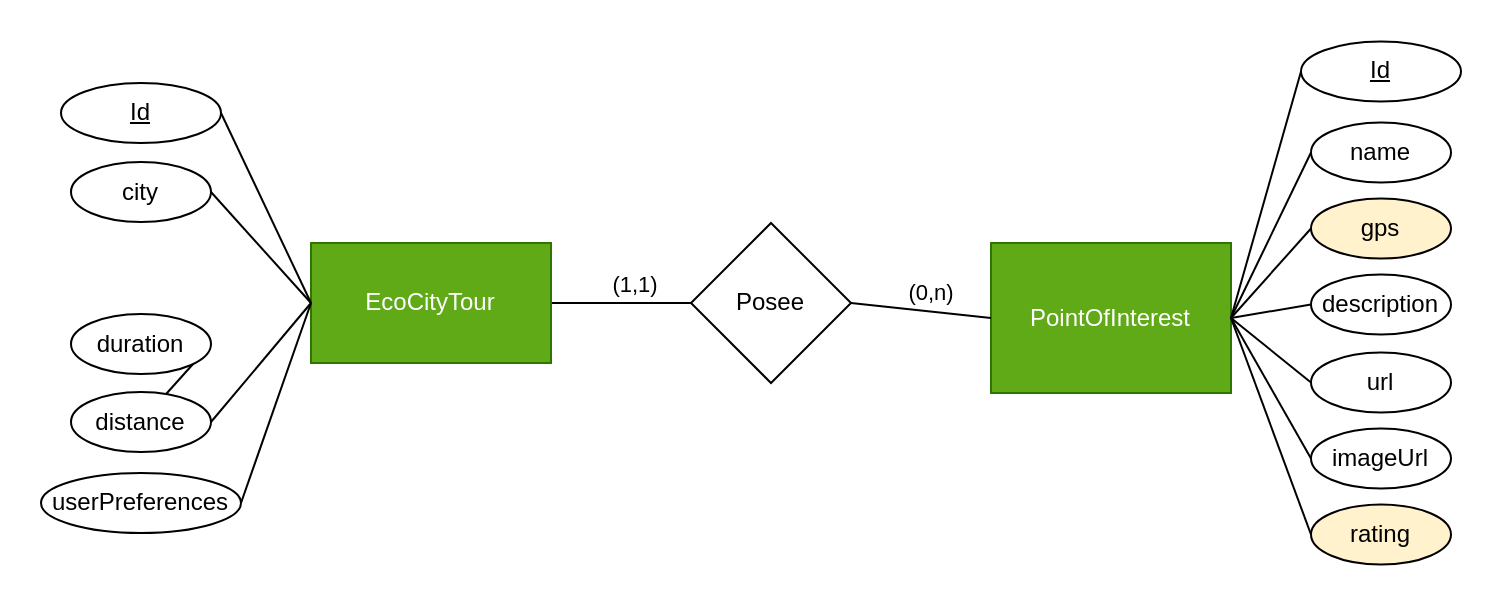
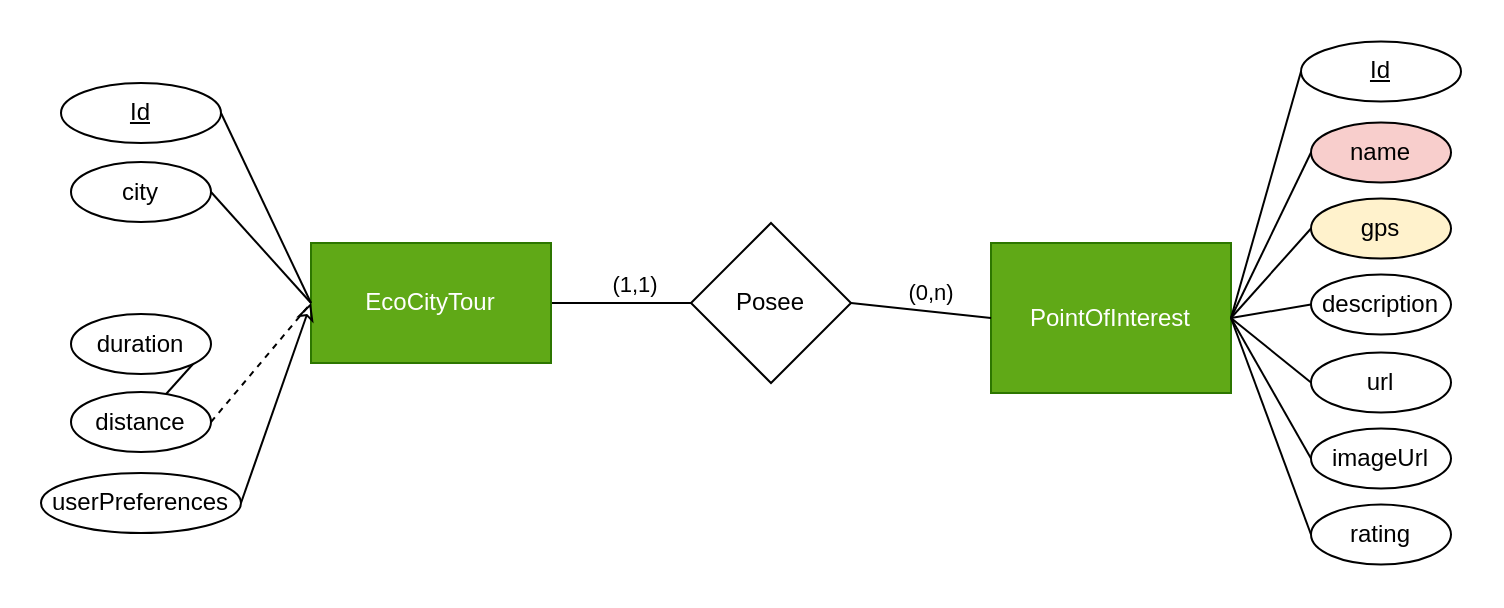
  <mxCell id="0" />
  <mxCell id="1" parent="0" />
  <mxCell id="2" style="edgeStyle=none;html=1;exitX=1;exitY=0.5;exitDx=0;exitDy=0;entryX=0;entryY=0.5;entryDx=0;entryDy=0;endArrow=none;endFill=0;" parent="1" source="4" target="8" edge="1"><mxGeometry relative="1" as="geometry" /></mxCell>
  <mxCell id="3" value="(1,1)" style="edgeLabel;html=1;align=center;verticalAlign=middle;resizable=0;points=[];" parent="2" vertex="1" connectable="0"><mxGeometry x="-0.323" y="-1" relative="1" as="geometry"><mxPoint x="17" y="-11" as="offset" /></mxGeometry></mxCell>
  <mxCell id="4" value="EcoCityTour" style="rounded=0;whiteSpace=wrap;html=1;fillColor=#60a917;fontColor=#ffffff;strokeColor=#2D7600;" parent="1" vertex="1"><mxGeometry x="155" y="121" width="120" height="60" as="geometry" /></mxCell>
  <mxCell id="5" value="PointOfInterest" style="rounded=0;whiteSpace=wrap;html=1;fillColor=#60a917;fontColor=#ffffff;strokeColor=#2D7600;" parent="1" vertex="1"><mxGeometry x="495" y="121" width="120" height="75" as="geometry" /></mxCell>
  <mxCell id="6" style="edgeStyle=none;html=1;exitX=1;exitY=0.5;exitDx=0;exitDy=0;entryX=0;entryY=0.5;entryDx=0;entryDy=0;endArrow=none;endFill=0;" parent="1" source="8" target="5" edge="1"><mxGeometry relative="1" as="geometry" /></mxCell>
  <mxCell id="7" value="(0,n)" style="edgeLabel;html=1;align=center;verticalAlign=middle;resizable=0;points=[];" parent="6" vertex="1" connectable="0"><mxGeometry x="0.258" y="1" relative="1" as="geometry"><mxPoint x="-4" y="-9" as="offset" /></mxGeometry></mxCell>
  <mxCell id="8" value="Posee" style="rhombus;whiteSpace=wrap;html=1;" parent="1" vertex="1"><mxGeometry x="345" y="111" width="80" height="80" as="geometry" /></mxCell>
  <mxCell id="9" style="edgeStyle=none;html=1;exitX=0;exitY=0.5;exitDx=0;exitDy=0;entryX=1;entryY=0.5;entryDx=0;entryDy=0;endArrow=none;endFill=0;" parent="1" source="10" target="5" edge="1"><mxGeometry relative="1" as="geometry" /></mxCell>
- <mxCell id="10" value="name" style="ellipse;whiteSpace=wrap;html=1;" parent="1" vertex="1"><mxGeometry x="655" y="60.75" width="70" height="30" as="geometry" /></mxCell>
+ <mxCell id="10" value="name" style="ellipse;whiteSpace=wrap;html=1;fillColor=#f8cecc;" parent="1" vertex="1"><mxGeometry x="655" y="60.75" width="70" height="30" as="geometry" /></mxCell>
  <mxCell id="11" style="edgeStyle=none;html=1;exitX=0;exitY=0.5;exitDx=0;exitDy=0;entryX=1;entryY=0.5;entryDx=0;entryDy=0;endArrow=none;endFill=0;" parent="1" source="12" target="5" edge="1"><mxGeometry relative="1" as="geometry" /></mxCell>
  <mxCell id="12" value="description" style="ellipse;whiteSpace=wrap;html=1;" parent="1" vertex="1"><mxGeometry x="655" y="136.75" width="70" height="30" as="geometry" /></mxCell>
  <mxCell id="13" style="edgeStyle=none;html=1;exitX=0;exitY=0.5;exitDx=0;exitDy=0;endArrow=none;endFill=0;entryX=1;entryY=0.5;entryDx=0;entryDy=0;" parent="1" source="14" edge="1" target="5"><mxGeometry relative="1" as="geometry"><mxPoint x="615" y="191" as="targetPoint" /></mxGeometry></mxCell>
  <mxCell id="14" value="url" style="ellipse;whiteSpace=wrap;html=1;" parent="1" vertex="1"><mxGeometry x="655" y="175.75" width="70" height="30" as="geometry" /></mxCell>
  <mxCell id="15" style="edgeStyle=none;html=1;exitX=0;exitY=0.5;exitDx=0;exitDy=0;endArrow=none;endFill=0;entryX=1;entryY=0.5;entryDx=0;entryDy=0;" parent="1" source="16" edge="1" target="5"><mxGeometry relative="1" as="geometry"><mxPoint x="615" y="191" as="targetPoint" /></mxGeometry></mxCell>
  <mxCell id="16" value="imageUrl" style="ellipse;whiteSpace=wrap;html=1;" parent="1" vertex="1"><mxGeometry x="655" y="213.75" width="70" height="30" as="geometry" /></mxCell>
  <mxCell id="17" style="edgeStyle=none;html=1;exitX=0;exitY=0.5;exitDx=0;exitDy=0;endArrow=none;endFill=0;entryX=1;entryY=0.5;entryDx=0;entryDy=0;" parent="1" source="18" edge="1" target="5"><mxGeometry relative="1" as="geometry"><mxPoint x="615" y="191" as="targetPoint" /></mxGeometry></mxCell>
- <mxCell id="18" value="rating" style="ellipse;whiteSpace=wrap;html=1;fillColor=#fff2cc;" parent="1" vertex="1"><mxGeometry x="655" y="251.75" width="70" height="30" as="geometry" /></mxCell>
+ <mxCell id="18" value="rating" style="ellipse;whiteSpace=wrap;html=1;" parent="1" vertex="1"><mxGeometry x="655" y="251.75" width="70" height="30" as="geometry" /></mxCell>
  <mxCell id="19" style="edgeStyle=none;html=1;exitX=0;exitY=0.5;exitDx=0;exitDy=0;entryX=1;entryY=0.5;entryDx=0;entryDy=0;endArrow=none;endFill=0;" parent="1" source="20" target="5" edge="1"><mxGeometry relative="1" as="geometry" /></mxCell>
  <mxCell id="20" value="gps" style="ellipse;whiteSpace=wrap;html=1;fillColor=#fff2cc;" parent="1" vertex="1"><mxGeometry x="655" y="98.75" width="70" height="30" as="geometry" /></mxCell>
  <mxCell id="21" style="edgeStyle=none;html=1;exitX=1;exitY=0.5;exitDx=0;exitDy=0;entryX=0;entryY=0.5;entryDx=0;entryDy=0;endArrow=none;endFill=0;" parent="1" source="22" target="4" edge="1"><mxGeometry relative="1" as="geometry" /></mxCell>
  <mxCell id="22" value="city" style="ellipse;whiteSpace=wrap;html=1;" parent="1" vertex="1"><mxGeometry x="35" y="80.5" width="70" height="30" as="geometry" /></mxCell>
  <mxCell id="23" style="edgeStyle=none;html=1;exitX=1;exitY=0.5;exitDx=0;exitDy=0;endArrow=none;endFill=0;" parent="1" source="24" target="26" edge="1"><mxGeometry relative="1" as="geometry" /></mxCell>
  <mxCell id="24" value="duration" style="ellipse;whiteSpace=wrap;html=1;" parent="1" vertex="1"><mxGeometry x="35" y="156.5" width="70" height="30" as="geometry" /></mxCell>
- <mxCell id="25" style="edgeStyle=none;html=1;exitX=1;exitY=0.5;exitDx=0;exitDy=0;endArrow=none;endFill=0;entryX=0;entryY=0.5;entryDx=0;entryDy=0;" parent="1" source="26" edge="1" target="4"><mxGeometry relative="1" as="geometry"><mxPoint x="155" y="191" as="targetPoint" /></mxGeometry></mxCell>
+ <mxCell id="25" style="edgeStyle=none;html=1;exitX=1;exitY=0.5;exitDx=0;exitDy=0;endArrow=none;endFill=0;entryX=0;entryY=0.5;entryDx=0;entryDy=0;dashed=1;" parent="1" source="26" edge="1" target="4"><mxGeometry relative="1" as="geometry"><mxPoint x="155" y="191" as="targetPoint" /></mxGeometry></mxCell>
  <mxCell id="26" value="distance" style="ellipse;whiteSpace=wrap;html=1;" parent="1" vertex="1"><mxGeometry x="35" y="195.5" width="70" height="30" as="geometry" /></mxCell>
- <mxCell id="27" style="edgeStyle=none;html=1;exitX=1;exitY=0.5;exitDx=0;exitDy=0;entryX=0;entryY=0.5;entryDx=0;entryDy=0;endArrow=none;endFill=0;" parent="1" source="28" target="4" edge="1"><mxGeometry relative="1" as="geometry" /></mxCell>
+ <mxCell id="27" style="edgeStyle=none;html=1;exitX=1;exitY=0.5;exitDx=0;exitDy=0;entryX=0;entryY=0.5;entryDx=0;entryDy=0;endArrow=classic;endFill=0;" parent="1" source="28" target="4" edge="1"><mxGeometry relative="1" as="geometry" /></mxCell>
  <mxCell id="28" value="userPreferences" style="ellipse;whiteSpace=wrap;html=1;" parent="1" vertex="1"><mxGeometry x="20" y="236" width="100" height="30" as="geometry" /></mxCell>
  <mxCell id="29" style="edgeStyle=none;html=1;exitX=1;exitY=0.5;exitDx=0;exitDy=0;endArrow=none;endFill=0;entryX=0;entryY=0.5;entryDx=0;entryDy=0;" parent="1" source="30" edge="1" target="4"><mxGeometry relative="1" as="geometry"><mxPoint x="155" y="191" as="targetPoint" /></mxGeometry></mxCell>
  <mxCell id="30" value="&lt;u&gt;Id&lt;/u&gt;" style="ellipse;whiteSpace=wrap;html=1;" parent="1" vertex="1"><mxGeometry x="30" y="41" width="80" height="30" as="geometry" /></mxCell>
  <mxCell id="31" style="edgeStyle=none;html=1;exitX=0;exitY=0.5;exitDx=0;exitDy=0;entryX=1;entryY=0.5;entryDx=0;entryDy=0;endArrow=none;endFill=0;" edge="1" parent="1" source="32" target="5"><mxGeometry relative="1" as="geometry" /></mxCell>
  <mxCell id="32" value="&lt;u&gt;Id&lt;/u&gt;" style="ellipse;whiteSpace=wrap;html=1;" vertex="1" parent="1"><mxGeometry x="650" y="20.25" width="80" height="30" as="geometry" /></mxCell>
